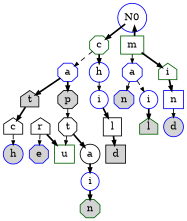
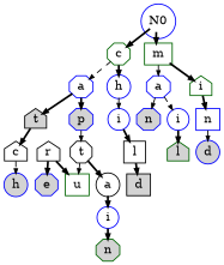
  digraph {
    nodesep=0.1
    ranksep=0.15
    node [color=blue fillcolor=white fixedsize=shape fontsize=12 shape=octagon style=filled]
    edge [arrowsize=0.5 style=bold]
    n1 [color=darkgreen height=0.3 label=c width=0.3]
    n2 [height=0.3 label=a width=0.3]
    n3 [height=0.3 label=h shape=circle width=0.3]
    n4 [height=0.3 label=N0 shape=circle width=0.3]
    n5 [color=darkgreen height=0.3 label=m shape=box width=0.3]
    n6 [height=0.3 label=a width=0.3]
    n7 [color=darkgreen height=0.3 label=i shape=house width=0.3]
    n8 [color=black fillcolor=lightgray height=0.3 label=t shape=house width=0.3]
-   n9 [color=black fillcolor=lightgray height=0.3 label=p width=0.3]
+   n9 [fillcolor=lightgray height=0.3 label=p width=0.3]
    n10 [height=0.3 label=i shape=circle width=0.3]
    n11 [fillcolor=lightgray height=0.3 label=n width=0.3]
    n12 [height=0.3 label=i shape=circle width=0.3]
    n13 [height=0.3 label=n shape=box width=0.3]
    n14 [color=black height=0.3 label=c shape=house width=0.3]
    n15 [color=black height=0.3 label=t width=0.3]
    n16 [color=black height=0.3 label=l shape=box width=0.3]
    n17 [color=darkgreen fillcolor=lightgray height=0.3 label=l shape=house width=0.3]
    n18 [fillcolor=lightgray height=0.3 label=d shape=circle width=0.3]
    n19 [fillcolor=lightgray height=0.3 label=h shape=circle width=0.3]
    n20 [color=black height=0.3 label=a shape=circle width=0.3]
    n21 [color=darkgreen height=0.3 label=u shape=box width=0.3]
    n22 [color=black fillcolor=lightgray height=0.3 label=d shape=box width=0.3]
    n23 [height=0.3 label=i shape=circle width=0.3]
    n24 [color=darkgreen fillcolor=lightgray height=0.3 label=n width=0.3]
    n25 [color=black height=0.3 label=r shape=house width=0.3]
    n26 [fillcolor=lightgray height=0.3 label=e width=0.3]
    n1 -> n2 [style=dashed]
    n1 -> n3
    n2 -> n8
    n2 -> n9
    n3 -> n10 [style=dashed]
    n4 -> n1
-   n5 -> n4
+   n4 -> n5
    n5 -> n6 [style=dashed]
    n5 -> n7
    n6 -> n11 [style=dashed]
    n6 -> n12 [style=dashed]
    n7 -> n13
    n8 -> n14
    n9 -> n15 [style=dashed]
    n10 -> n16
    n12 -> n17
    n13 -> n18 [style=dashed]
    n14 -> n19 [style=dashed]
    n15 -> n20
    n15 -> n21 [style=dashed]
    n16 -> n22
    n20 -> n23
    n23 -> n24
    n25 -> n21
-   n25 -> n26 [style=dashed]
+   n25 -> n26
  }
